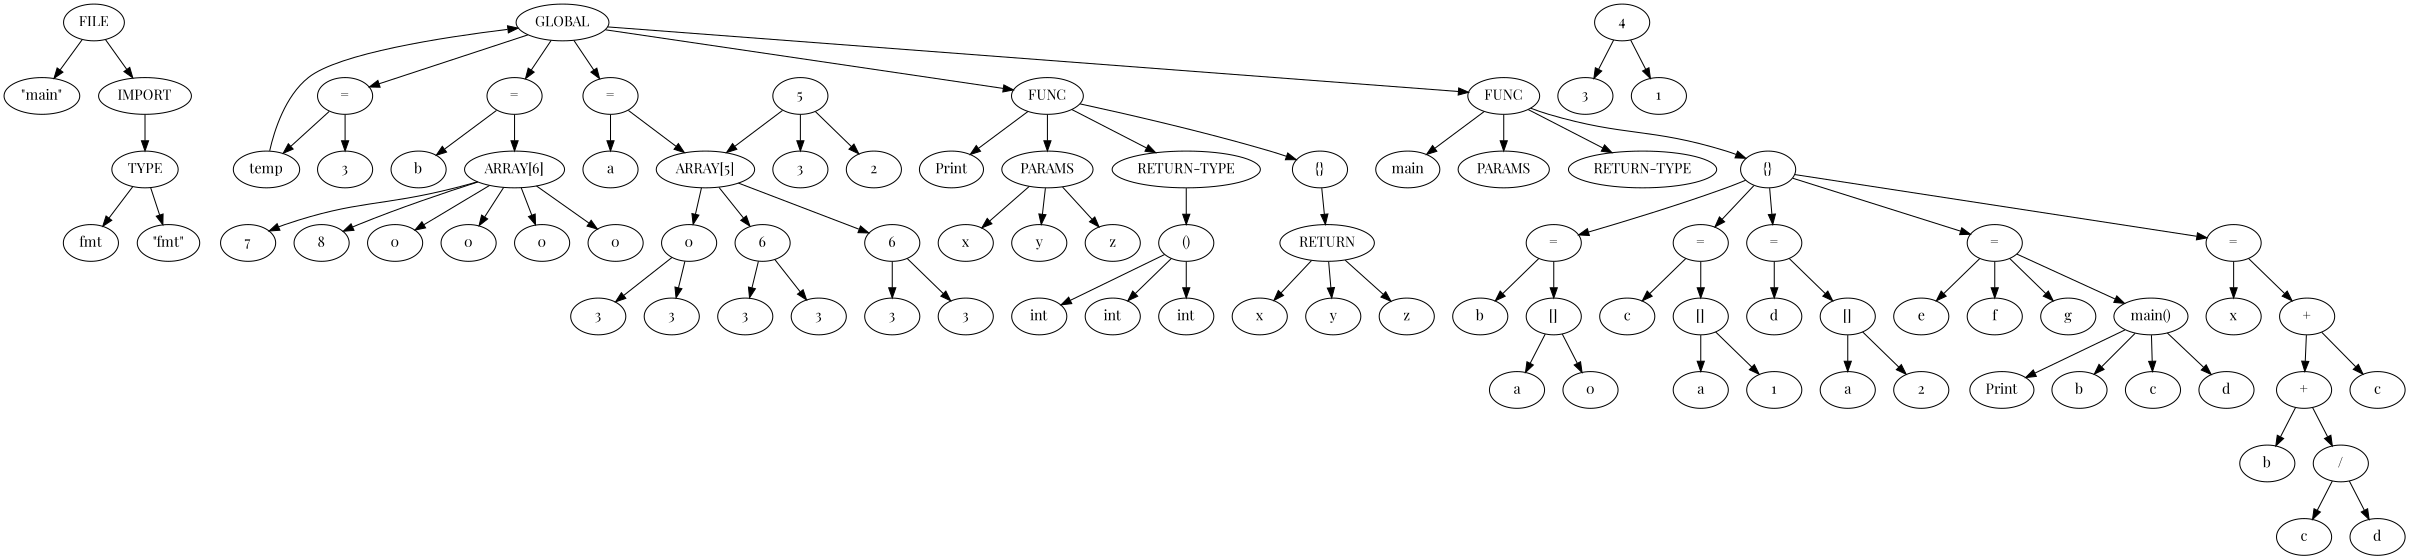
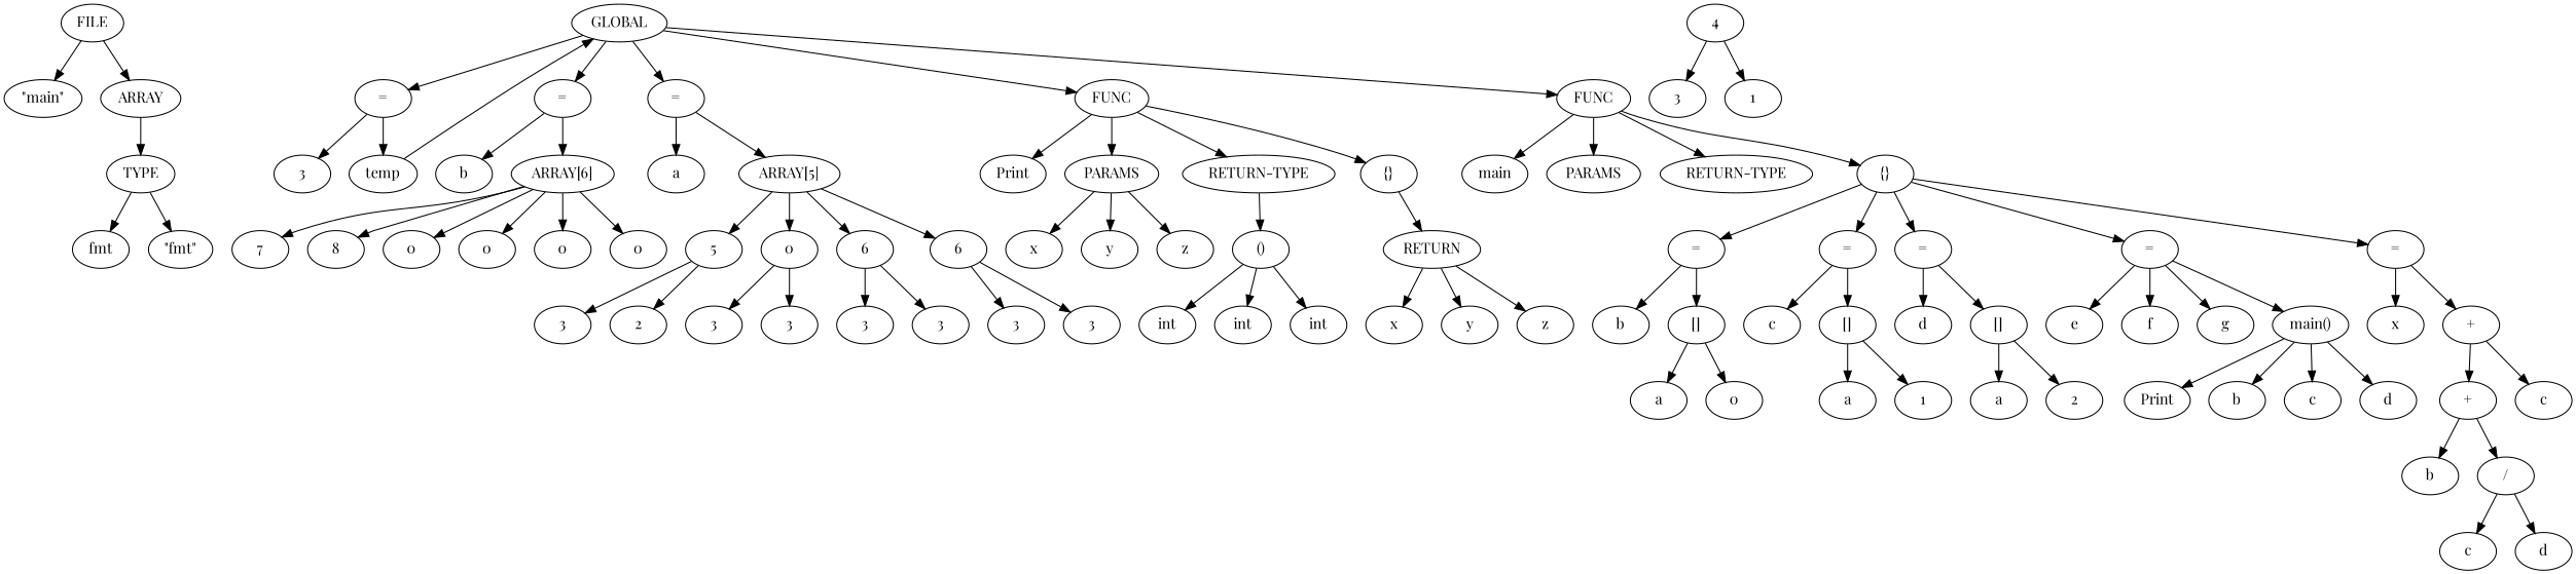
  digraph {
    fontname="Playfair Display"
    node [fontname="Playfair Display"]
    edge [fontname="Playfair Display"]
    n1 [label=FILE]
    n2 [label="\"main\""]
-   n3 [label=IMPORT]
+   n3 [label=ARRAY]
    n4 [label=TYPE]
    n5 [label=GLOBAL]
    n6 [label="="]
    n7 [label="="]
    n8 [label="="]
    n9 [label=FUNC]
    n10 [label=FUNC]
    n11 [label=fmt]
    n12 [label="\"fmt\""]
    n13 [label=temp]
    n14 [label=3]
    n15 [label=b]
    n16 [label="ARRAY[6]"]
    n17 [label=a]
    n18 [label="ARRAY[5]"]
    n19 [label=Print]
    n20 [label=PARAMS]
    n21 [label="RETURN-TYPE"]
    n22 [label="{}"]
    n23 [label=main]
    n24 [label=PARAMS]
    n25 [label="RETURN-TYPE"]
    n26 [label="{}"]
    n27 [label=7]
    n28 [label=8]
    n29 [label=0]
    n30 [label=0]
    n31 [label=0]
    n32 [label=0]
    n33 [label=5]
    n34 [label=0]
    n35 [label=6]
    n36 [label=6]
    n37 [label=4]
    n38 [label=3]
    n39 [label=1]
    n40 [label=3]
    n41 [label=2]
    n42 [label=3]
    n43 [label=3]
    n44 [label=3]
    n45 [label=3]
    n46 [label=3]
    n47 [label=3]
    n48 [label=x]
    n49 [label=y]
    n50 [label=z]
    n51 [label="()"]
    n52 [label=RETURN]
    n53 [label=int]
    n54 [label=int]
    n55 [label=int]
    n56 [label=x]
    n57 [label=y]
    n58 [label=z]
    n59 [label="="]
    n60 [label="="]
    n61 [label="="]
    n62 [label="="]
    n63 [label="="]
    n64 [label=b]
    n65 [label="[]"]
    n66 [label=c]
    n67 [label="[]"]
    n68 [label=d]
    n69 [label="[]"]
    n70 [label=e]
    n71 [label=f]
    n72 [label=g]
    n73 [label="main()"]
    n74 [label=x]
    n75 [label="+"]
    n76 [label=a]
    n77 [label=0]
    n78 [label=a]
    n79 [label=1]
    n80 [label=a]
    n81 [label=2]
    n82 [label=Print]
    n83 [label=b]
    n84 [label=c]
    n85 [label=d]
    n86 [label="+"]
    n87 [label=c]
    n88 [label=b]
    n89 [label="/"]
    n90 [label=c]
    n91 [label=d]
    n1 -> n2
    n1 -> n3
    n3 -> n4
    n4 -> n11
    n4 -> n12
    n5 -> n6
    n5 -> n7
    n5 -> n8
    n5 -> n9
    n5 -> n10
    n6 -> n13
    n6 -> n14
    n7 -> n15
    n7 -> n16
    n8 -> n17
    n8 -> n18
    n9 -> n19
    n9 -> n20
    n9 -> n21
    n9 -> n22
    n10 -> n23
    n10 -> n24
    n10 -> n25
    n10 -> n26
    n13 -> n5
    n16 -> n27
    n16 -> n28
    n16 -> n29
    n16 -> n30
    n16 -> n31
    n16 -> n32
-   n33 -> n18
+   n18 -> n33
    n18 -> n34
    n18 -> n35
    n18 -> n36
    n20 -> n48
    n20 -> n49
    n20 -> n50
    n21 -> n51
    n22 -> n52
    n26 -> n59
    n26 -> n60
    n26 -> n61
    n26 -> n62
    n26 -> n63
    n33 -> n40
    n33 -> n41
    n34 -> n42
    n34 -> n43
    n35 -> n44
    n35 -> n45
    n36 -> n46
    n36 -> n47
    n37 -> n38
    n37 -> n39
    n51 -> n53
    n51 -> n54
    n51 -> n55
    n52 -> n56
    n52 -> n57
    n52 -> n58
    n59 -> n64
    n59 -> n65
    n60 -> n66
    n60 -> n67
    n61 -> n68
    n61 -> n69
    n62 -> n70
    n62 -> n71
    n62 -> n72
    n62 -> n73
    n63 -> n74
    n63 -> n75
    n65 -> n76
    n65 -> n77
    n67 -> n78
    n67 -> n79
    n69 -> n80
    n69 -> n81
    n73 -> n82
    n73 -> n83
    n73 -> n84
    n73 -> n85
    n75 -> n86
    n75 -> n87
    n86 -> n88
    n86 -> n89
    n89 -> n90
    n89 -> n91
  }
